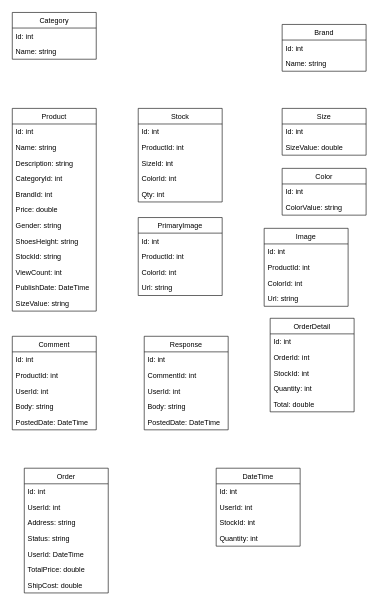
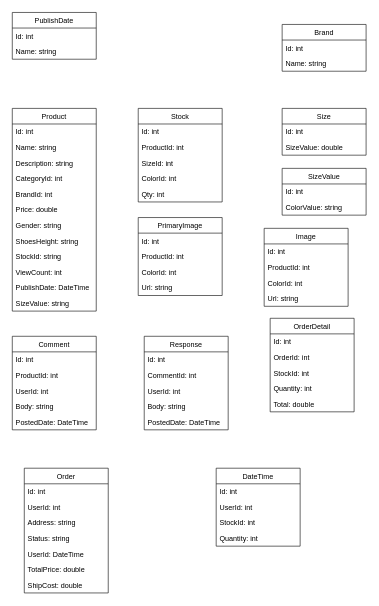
  <mxCell id="0" />
  <mxCell id="1" parent="0" />
- <mxCell id="2" value="Category" style="swimlane;fontStyle=0;childLayout=stackLayout;horizontal=1;startSize=26;fillColor=none;horizontalStack=0;resizeParent=1;resizeParentMax=0;resizeLast=0;collapsible=1;marginBottom=0;" parent="1" vertex="1"><mxGeometry x="20" y="20" width="140" height="78" as="geometry" /></mxCell>
+ <mxCell id="2" value="PublishDate" style="swimlane;fontStyle=0;childLayout=stackLayout;horizontal=1;startSize=26;fillColor=none;horizontalStack=0;resizeParent=1;resizeParentMax=0;resizeLast=0;collapsible=1;marginBottom=0;" parent="1" vertex="1"><mxGeometry x="20" y="20" width="140" height="78" as="geometry" /></mxCell>
  <mxCell id="3" value="Id: int" style="text;strokeColor=none;fillColor=none;align=left;verticalAlign=top;spacingLeft=4;spacingRight=4;overflow=hidden;rotatable=0;points=[[0,0.5],[1,0.5]];portConstraint=eastwest;" parent="2" vertex="1"><mxGeometry y="26" width="140" height="26" as="geometry" /></mxCell>
  <mxCell id="4" value="Name: string" style="text;strokeColor=none;fillColor=none;align=left;verticalAlign=top;spacingLeft=4;spacingRight=4;overflow=hidden;rotatable=0;points=[[0,0.5],[1,0.5]];portConstraint=eastwest;" parent="2" vertex="1"><mxGeometry y="52" width="140" height="26" as="geometry" /></mxCell>
  <mxCell id="5" value="Brand" style="swimlane;fontStyle=0;childLayout=stackLayout;horizontal=1;startSize=26;fillColor=none;horizontalStack=0;resizeParent=1;resizeParentMax=0;resizeLast=0;collapsible=1;marginBottom=0;" parent="1" vertex="1"><mxGeometry x="470" y="40" width="140" height="78" as="geometry" /></mxCell>
  <mxCell id="6" value="Id: int" style="text;strokeColor=none;fillColor=none;align=left;verticalAlign=top;spacingLeft=4;spacingRight=4;overflow=hidden;rotatable=0;points=[[0,0.5],[1,0.5]];portConstraint=eastwest;" parent="5" vertex="1"><mxGeometry y="26" width="140" height="26" as="geometry" /></mxCell>
  <mxCell id="7" value="Name: string" style="text;strokeColor=none;fillColor=none;align=left;verticalAlign=top;spacingLeft=4;spacingRight=4;overflow=hidden;rotatable=0;points=[[0,0.5],[1,0.5]];portConstraint=eastwest;" parent="5" vertex="1"><mxGeometry y="52" width="140" height="26" as="geometry" /></mxCell>
  <mxCell id="8" value="Product" style="swimlane;fontStyle=0;childLayout=stackLayout;horizontal=1;startSize=26;fillColor=none;horizontalStack=0;resizeParent=1;resizeParentMax=0;resizeLast=0;collapsible=1;marginBottom=0;" parent="1" vertex="1"><mxGeometry x="20" y="180" width="140" height="338" as="geometry" /></mxCell>
  <mxCell id="9" value="Id: int" style="text;strokeColor=none;fillColor=none;align=left;verticalAlign=top;spacingLeft=4;spacingRight=4;overflow=hidden;rotatable=0;points=[[0,0.5],[1,0.5]];portConstraint=eastwest;" parent="8" vertex="1"><mxGeometry y="26" width="140" height="26" as="geometry" /></mxCell>
  <mxCell id="10" value="Name: string" style="text;strokeColor=none;fillColor=none;align=left;verticalAlign=top;spacingLeft=4;spacingRight=4;overflow=hidden;rotatable=0;points=[[0,0.5],[1,0.5]];portConstraint=eastwest;" parent="8" vertex="1"><mxGeometry y="52" width="140" height="26" as="geometry" /></mxCell>
  <mxCell id="11" value="Description: string" style="text;strokeColor=none;fillColor=none;align=left;verticalAlign=top;spacingLeft=4;spacingRight=4;overflow=hidden;rotatable=0;points=[[0,0.5],[1,0.5]];portConstraint=eastwest;" parent="8" vertex="1"><mxGeometry y="78" width="140" height="26" as="geometry" /></mxCell>
  <mxCell id="12" value="CategoryId: int" style="text;strokeColor=none;fillColor=none;align=left;verticalAlign=top;spacingLeft=4;spacingRight=4;overflow=hidden;rotatable=0;points=[[0,0.5],[1,0.5]];portConstraint=eastwest;" parent="8" vertex="1"><mxGeometry y="104" width="140" height="26" as="geometry" /></mxCell>
  <mxCell id="13" value="BrandId: int" style="text;strokeColor=none;fillColor=none;align=left;verticalAlign=top;spacingLeft=4;spacingRight=4;overflow=hidden;rotatable=0;points=[[0,0.5],[1,0.5]];portConstraint=eastwest;" parent="8" vertex="1"><mxGeometry y="130" width="140" height="26" as="geometry" /></mxCell>
  <mxCell id="14" value="Price: double" style="text;strokeColor=none;fillColor=none;align=left;verticalAlign=top;spacingLeft=4;spacingRight=4;overflow=hidden;rotatable=0;points=[[0,0.5],[1,0.5]];portConstraint=eastwest;" parent="8" vertex="1"><mxGeometry y="156" width="140" height="26" as="geometry" /></mxCell>
  <mxCell id="15" value="Gender: string" style="text;strokeColor=none;fillColor=none;align=left;verticalAlign=top;spacingLeft=4;spacingRight=4;overflow=hidden;rotatable=0;points=[[0,0.5],[1,0.5]];portConstraint=eastwest;" parent="8" vertex="1"><mxGeometry y="182" width="140" height="26" as="geometry" /></mxCell>
  <mxCell id="16" value="ShoesHeight: string" style="text;strokeColor=none;fillColor=none;align=left;verticalAlign=top;spacingLeft=4;spacingRight=4;overflow=hidden;rotatable=0;points=[[0,0.5],[1,0.5]];portConstraint=eastwest;" parent="8" vertex="1"><mxGeometry y="208" width="140" height="26" as="geometry" /></mxCell>
  <mxCell id="17" value="StockId: string" style="text;strokeColor=none;fillColor=none;align=left;verticalAlign=top;spacingLeft=4;spacingRight=4;overflow=hidden;rotatable=0;points=[[0,0.5],[1,0.5]];portConstraint=eastwest;" parent="8" vertex="1"><mxGeometry y="234" width="140" height="26" as="geometry" /></mxCell>
  <mxCell id="18" value="ViewCount: int" style="text;strokeColor=none;fillColor=none;align=left;verticalAlign=top;spacingLeft=4;spacingRight=4;overflow=hidden;rotatable=0;points=[[0,0.5],[1,0.5]];portConstraint=eastwest;" parent="8" vertex="1"><mxGeometry y="260" width="140" height="26" as="geometry" /></mxCell>
  <mxCell id="19" value="PublishDate: DateTime&#10;" style="text;strokeColor=none;fillColor=none;align=left;verticalAlign=top;spacingLeft=4;spacingRight=4;overflow=hidden;rotatable=0;points=[[0,0.5],[1,0.5]];portConstraint=eastwest;" parent="8" vertex="1"><mxGeometry y="286" width="140" height="26" as="geometry" /></mxCell>
  <mxCell id="20" value="SizeValue: string" style="text;strokeColor=none;fillColor=none;align=left;verticalAlign=top;spacingLeft=4;spacingRight=4;overflow=hidden;rotatable=0;points=[[0,0.5],[1,0.5]];portConstraint=eastwest;" parent="8" vertex="1"><mxGeometry y="312" width="140" height="26" as="geometry" /></mxCell>
  <mxCell id="21" value="Size" style="swimlane;fontStyle=0;childLayout=stackLayout;horizontal=1;startSize=26;fillColor=none;horizontalStack=0;resizeParent=1;resizeParentMax=0;resizeLast=0;collapsible=1;marginBottom=0;" parent="1" vertex="1"><mxGeometry x="470" y="180" width="140" height="78" as="geometry" /></mxCell>
  <mxCell id="22" value="Id: int" style="text;strokeColor=none;fillColor=none;align=left;verticalAlign=top;spacingLeft=4;spacingRight=4;overflow=hidden;rotatable=0;points=[[0,0.5],[1,0.5]];portConstraint=eastwest;" parent="21" vertex="1"><mxGeometry y="26" width="140" height="26" as="geometry" /></mxCell>
  <mxCell id="23" value="SizeValue: double" style="text;strokeColor=none;fillColor=none;align=left;verticalAlign=top;spacingLeft=4;spacingRight=4;overflow=hidden;rotatable=0;points=[[0,0.5],[1,0.5]];portConstraint=eastwest;" parent="21" vertex="1"><mxGeometry y="52" width="140" height="26" as="geometry" /></mxCell>
  <mxCell id="24" value="Comment" style="swimlane;fontStyle=0;childLayout=stackLayout;horizontal=1;startSize=26;fillColor=none;horizontalStack=0;resizeParent=1;resizeParentMax=0;resizeLast=0;collapsible=1;marginBottom=0;" parent="1" vertex="1"><mxGeometry x="20" y="560" width="140" height="156" as="geometry" /></mxCell>
  <mxCell id="25" value="Id: int" style="text;strokeColor=none;fillColor=none;align=left;verticalAlign=top;spacingLeft=4;spacingRight=4;overflow=hidden;rotatable=0;points=[[0,0.5],[1,0.5]];portConstraint=eastwest;" parent="24" vertex="1"><mxGeometry y="26" width="140" height="26" as="geometry" /></mxCell>
  <mxCell id="26" value="ProductId: int" style="text;strokeColor=none;fillColor=none;align=left;verticalAlign=top;spacingLeft=4;spacingRight=4;overflow=hidden;rotatable=0;points=[[0,0.5],[1,0.5]];portConstraint=eastwest;" parent="24" vertex="1"><mxGeometry y="52" width="140" height="26" as="geometry" /></mxCell>
  <mxCell id="27" value="UserId: int" style="text;strokeColor=none;fillColor=none;align=left;verticalAlign=top;spacingLeft=4;spacingRight=4;overflow=hidden;rotatable=0;points=[[0,0.5],[1,0.5]];portConstraint=eastwest;" parent="24" vertex="1"><mxGeometry y="78" width="140" height="26" as="geometry" /></mxCell>
  <mxCell id="28" value="Body: string" style="text;strokeColor=none;fillColor=none;align=left;verticalAlign=top;spacingLeft=4;spacingRight=4;overflow=hidden;rotatable=0;points=[[0,0.5],[1,0.5]];portConstraint=eastwest;" parent="24" vertex="1"><mxGeometry y="104" width="140" height="26" as="geometry" /></mxCell>
  <mxCell id="29" value="PostedDate: DateTime" style="text;strokeColor=none;fillColor=none;align=left;verticalAlign=top;spacingLeft=4;spacingRight=4;overflow=hidden;rotatable=0;points=[[0,0.5],[1,0.5]];portConstraint=eastwest;" parent="24" vertex="1"><mxGeometry y="130" width="140" height="26" as="geometry" /></mxCell>
  <mxCell id="30" value="Response" style="swimlane;fontStyle=0;childLayout=stackLayout;horizontal=1;startSize=26;fillColor=none;horizontalStack=0;resizeParent=1;resizeParentMax=0;resizeLast=0;collapsible=1;marginBottom=0;" parent="1" vertex="1"><mxGeometry x="240" y="560" width="140" height="156" as="geometry" /></mxCell>
  <mxCell id="31" value="Id: int" style="text;strokeColor=none;fillColor=none;align=left;verticalAlign=top;spacingLeft=4;spacingRight=4;overflow=hidden;rotatable=0;points=[[0,0.5],[1,0.5]];portConstraint=eastwest;" parent="30" vertex="1"><mxGeometry y="26" width="140" height="26" as="geometry" /></mxCell>
  <mxCell id="32" value="CommentId: int" style="text;strokeColor=none;fillColor=none;align=left;verticalAlign=top;spacingLeft=4;spacingRight=4;overflow=hidden;rotatable=0;points=[[0,0.5],[1,0.5]];portConstraint=eastwest;" parent="30" vertex="1"><mxGeometry y="52" width="140" height="26" as="geometry" /></mxCell>
  <mxCell id="33" value="UserId: int" style="text;strokeColor=none;fillColor=none;align=left;verticalAlign=top;spacingLeft=4;spacingRight=4;overflow=hidden;rotatable=0;points=[[0,0.5],[1,0.5]];portConstraint=eastwest;" parent="30" vertex="1"><mxGeometry y="78" width="140" height="26" as="geometry" /></mxCell>
  <mxCell id="34" value="Body: string" style="text;strokeColor=none;fillColor=none;align=left;verticalAlign=top;spacingLeft=4;spacingRight=4;overflow=hidden;rotatable=0;points=[[0,0.5],[1,0.5]];portConstraint=eastwest;" parent="30" vertex="1"><mxGeometry y="104" width="140" height="26" as="geometry" /></mxCell>
  <mxCell id="35" value="PostedDate: DateTime" style="text;strokeColor=none;fillColor=none;align=left;verticalAlign=top;spacingLeft=4;spacingRight=4;overflow=hidden;rotatable=0;points=[[0,0.5],[1,0.5]];portConstraint=eastwest;" parent="30" vertex="1"><mxGeometry y="130" width="140" height="26" as="geometry" /></mxCell>
  <mxCell id="36" value="Order" style="swimlane;fontStyle=0;childLayout=stackLayout;horizontal=1;startSize=26;fillColor=none;horizontalStack=0;resizeParent=1;resizeParentMax=0;resizeLast=0;collapsible=1;marginBottom=0;" parent="1" vertex="1"><mxGeometry x="40" y="780" width="140" height="208" as="geometry" /></mxCell>
  <mxCell id="37" value="Id: int" style="text;strokeColor=none;fillColor=none;align=left;verticalAlign=top;spacingLeft=4;spacingRight=4;overflow=hidden;rotatable=0;points=[[0,0.5],[1,0.5]];portConstraint=eastwest;" parent="36" vertex="1"><mxGeometry y="26" width="140" height="26" as="geometry" /></mxCell>
  <mxCell id="38" value="UserId: int" style="text;strokeColor=none;fillColor=none;align=left;verticalAlign=top;spacingLeft=4;spacingRight=4;overflow=hidden;rotatable=0;points=[[0,0.5],[1,0.5]];portConstraint=eastwest;" parent="36" vertex="1"><mxGeometry y="52" width="140" height="26" as="geometry" /></mxCell>
  <mxCell id="39" value="Address: string" style="text;strokeColor=none;fillColor=none;align=left;verticalAlign=top;spacingLeft=4;spacingRight=4;overflow=hidden;rotatable=0;points=[[0,0.5],[1,0.5]];portConstraint=eastwest;" parent="36" vertex="1"><mxGeometry y="78" width="140" height="26" as="geometry" /></mxCell>
  <mxCell id="40" value="Status: string" style="text;strokeColor=none;fillColor=none;align=left;verticalAlign=top;spacingLeft=4;spacingRight=4;overflow=hidden;rotatable=0;points=[[0,0.5],[1,0.5]];portConstraint=eastwest;" parent="36" vertex="1"><mxGeometry y="104" width="140" height="26" as="geometry" /></mxCell>
  <mxCell id="41" value="UserId: DateTime" style="text;strokeColor=none;fillColor=none;align=left;verticalAlign=top;spacingLeft=4;spacingRight=4;overflow=hidden;rotatable=0;points=[[0,0.5],[1,0.5]];portConstraint=eastwest;" parent="36" vertex="1"><mxGeometry y="130" width="140" height="26" as="geometry" /></mxCell>
  <mxCell id="42" value="TotalPrice: double" style="text;strokeColor=none;fillColor=none;align=left;verticalAlign=top;spacingLeft=4;spacingRight=4;overflow=hidden;rotatable=0;points=[[0,0.5],[1,0.5]];portConstraint=eastwest;" parent="36" vertex="1"><mxGeometry y="156" width="140" height="26" as="geometry" /></mxCell>
  <mxCell id="43" value="ShipCost: double" style="text;strokeColor=none;fillColor=none;align=left;verticalAlign=top;spacingLeft=4;spacingRight=4;overflow=hidden;rotatable=0;points=[[0,0.5],[1,0.5]];portConstraint=eastwest;" parent="36" vertex="1"><mxGeometry y="182" width="140" height="26" as="geometry" /></mxCell>
  <mxCell id="44" value="OrderDetail" style="swimlane;fontStyle=0;childLayout=stackLayout;horizontal=1;startSize=26;fillColor=none;horizontalStack=0;resizeParent=1;resizeParentMax=0;resizeLast=0;collapsible=1;marginBottom=0;" parent="1" vertex="1"><mxGeometry x="450" y="530" width="140" height="156" as="geometry" /></mxCell>
  <mxCell id="45" value="Id: int" style="text;strokeColor=none;fillColor=none;align=left;verticalAlign=top;spacingLeft=4;spacingRight=4;overflow=hidden;rotatable=0;points=[[0,0.5],[1,0.5]];portConstraint=eastwest;" parent="44" vertex="1"><mxGeometry y="26" width="140" height="26" as="geometry" /></mxCell>
  <mxCell id="46" value="OrderId: int" style="text;strokeColor=none;fillColor=none;align=left;verticalAlign=top;spacingLeft=4;spacingRight=4;overflow=hidden;rotatable=0;points=[[0,0.5],[1,0.5]];portConstraint=eastwest;" parent="44" vertex="1"><mxGeometry y="52" width="140" height="26" as="geometry" /></mxCell>
  <mxCell id="47" value="StockId: int" style="text;strokeColor=none;fillColor=none;align=left;verticalAlign=top;spacingLeft=4;spacingRight=4;overflow=hidden;rotatable=0;points=[[0,0.5],[1,0.5]];portConstraint=eastwest;" parent="44" vertex="1"><mxGeometry y="78" width="140" height="26" as="geometry" /></mxCell>
  <mxCell id="48" value="Quantity: int" style="text;strokeColor=none;fillColor=none;align=left;verticalAlign=top;spacingLeft=4;spacingRight=4;overflow=hidden;rotatable=0;points=[[0,0.5],[1,0.5]];portConstraint=eastwest;" parent="44" vertex="1"><mxGeometry y="104" width="140" height="26" as="geometry" /></mxCell>
  <mxCell id="49" value="Total: double" style="text;strokeColor=none;fillColor=none;align=left;verticalAlign=top;spacingLeft=4;spacingRight=4;overflow=hidden;rotatable=0;points=[[0,0.5],[1,0.5]];portConstraint=eastwest;" parent="44" vertex="1"><mxGeometry y="130" width="140" height="26" as="geometry" /></mxCell>
  <mxCell id="50" value="DateTime" style="swimlane;fontStyle=0;childLayout=stackLayout;horizontal=1;startSize=26;fillColor=none;horizontalStack=0;resizeParent=1;resizeParentMax=0;resizeLast=0;collapsible=1;marginBottom=0;" parent="1" vertex="1"><mxGeometry x="360" y="780" width="140" height="130" as="geometry" /></mxCell>
  <mxCell id="51" value="Id: int" style="text;strokeColor=none;fillColor=none;align=left;verticalAlign=top;spacingLeft=4;spacingRight=4;overflow=hidden;rotatable=0;points=[[0,0.5],[1,0.5]];portConstraint=eastwest;" parent="50" vertex="1"><mxGeometry y="26" width="140" height="26" as="geometry" /></mxCell>
  <mxCell id="52" value="UserId: int" style="text;strokeColor=none;fillColor=none;align=left;verticalAlign=top;spacingLeft=4;spacingRight=4;overflow=hidden;rotatable=0;points=[[0,0.5],[1,0.5]];portConstraint=eastwest;" parent="50" vertex="1"><mxGeometry y="52" width="140" height="26" as="geometry" /></mxCell>
  <mxCell id="53" value="StockId: int" style="text;strokeColor=none;fillColor=none;align=left;verticalAlign=top;spacingLeft=4;spacingRight=4;overflow=hidden;rotatable=0;points=[[0,0.5],[1,0.5]];portConstraint=eastwest;" parent="50" vertex="1"><mxGeometry y="78" width="140" height="26" as="geometry" /></mxCell>
  <mxCell id="54" value="Quantity: int" style="text;strokeColor=none;fillColor=none;align=left;verticalAlign=top;spacingLeft=4;spacingRight=4;overflow=hidden;rotatable=0;points=[[0,0.5],[1,0.5]];portConstraint=eastwest;" parent="50" vertex="1"><mxGeometry y="104" width="140" height="26" as="geometry" /></mxCell>
- <mxCell id="55" value="Color" style="swimlane;fontStyle=0;childLayout=stackLayout;horizontal=1;startSize=26;fillColor=none;horizontalStack=0;resizeParent=1;resizeParentMax=0;resizeLast=0;collapsible=1;marginBottom=0;" parent="1" vertex="1"><mxGeometry x="470" y="280" width="140" height="78" as="geometry" /></mxCell>
+ <mxCell id="55" value="SizeValue" style="swimlane;fontStyle=0;childLayout=stackLayout;horizontal=1;startSize=26;fillColor=none;horizontalStack=0;resizeParent=1;resizeParentMax=0;resizeLast=0;collapsible=1;marginBottom=0;" parent="1" vertex="1"><mxGeometry x="470" y="280" width="140" height="78" as="geometry" /></mxCell>
  <mxCell id="56" value="Id: int" style="text;strokeColor=none;fillColor=none;align=left;verticalAlign=top;spacingLeft=4;spacingRight=4;overflow=hidden;rotatable=0;points=[[0,0.5],[1,0.5]];portConstraint=eastwest;" parent="55" vertex="1"><mxGeometry y="26" width="140" height="26" as="geometry" /></mxCell>
  <mxCell id="57" value="ColorValue: string" style="text;strokeColor=none;fillColor=none;align=left;verticalAlign=top;spacingLeft=4;spacingRight=4;overflow=hidden;rotatable=0;points=[[0,0.5],[1,0.5]];portConstraint=eastwest;" parent="55" vertex="1"><mxGeometry y="52" width="140" height="26" as="geometry" /></mxCell>
  <mxCell id="58" value="Stock" style="swimlane;fontStyle=0;childLayout=stackLayout;horizontal=1;startSize=26;fillColor=none;horizontalStack=0;resizeParent=1;resizeParentMax=0;resizeLast=0;collapsible=1;marginBottom=0;" parent="1" vertex="1"><mxGeometry x="230" y="180" width="140" height="156" as="geometry" /></mxCell>
  <mxCell id="59" value="Id: int" style="text;strokeColor=none;fillColor=none;align=left;verticalAlign=top;spacingLeft=4;spacingRight=4;overflow=hidden;rotatable=0;points=[[0,0.5],[1,0.5]];portConstraint=eastwest;" parent="58" vertex="1"><mxGeometry y="26" width="140" height="26" as="geometry" /></mxCell>
  <mxCell id="60" value="ProductId: int" style="text;strokeColor=none;fillColor=none;align=left;verticalAlign=top;spacingLeft=4;spacingRight=4;overflow=hidden;rotatable=0;points=[[0,0.5],[1,0.5]];portConstraint=eastwest;" parent="58" vertex="1"><mxGeometry y="52" width="140" height="26" as="geometry" /></mxCell>
  <mxCell id="61" value="SizeId: int" style="text;strokeColor=none;fillColor=none;align=left;verticalAlign=top;spacingLeft=4;spacingRight=4;overflow=hidden;rotatable=0;points=[[0,0.5],[1,0.5]];portConstraint=eastwest;" parent="58" vertex="1"><mxGeometry y="78" width="140" height="26" as="geometry" /></mxCell>
  <mxCell id="62" value="ColorId: int" style="text;strokeColor=none;fillColor=none;align=left;verticalAlign=top;spacingLeft=4;spacingRight=4;overflow=hidden;rotatable=0;points=[[0,0.5],[1,0.5]];portConstraint=eastwest;" parent="58" vertex="1"><mxGeometry y="104" width="140" height="26" as="geometry" /></mxCell>
  <mxCell id="63" value="Qty: int" style="text;strokeColor=none;fillColor=none;align=left;verticalAlign=top;spacingLeft=4;spacingRight=4;overflow=hidden;rotatable=0;points=[[0,0.5],[1,0.5]];portConstraint=eastwest;" parent="58" vertex="1"><mxGeometry y="130" width="140" height="26" as="geometry" /></mxCell>
  <mxCell id="64" value="PrimaryImage" style="swimlane;fontStyle=0;childLayout=stackLayout;horizontal=1;startSize=26;fillColor=none;horizontalStack=0;resizeParent=1;resizeParentMax=0;resizeLast=0;collapsible=1;marginBottom=0;" parent="1" vertex="1"><mxGeometry x="230" y="362" width="140" height="130" as="geometry" /></mxCell>
  <mxCell id="65" value="Id: int" style="text;strokeColor=none;fillColor=none;align=left;verticalAlign=top;spacingLeft=4;spacingRight=4;overflow=hidden;rotatable=0;points=[[0,0.5],[1,0.5]];portConstraint=eastwest;" parent="64" vertex="1"><mxGeometry y="26" width="140" height="26" as="geometry" /></mxCell>
  <mxCell id="66" value="ProductId: int" style="text;strokeColor=none;fillColor=none;align=left;verticalAlign=top;spacingLeft=4;spacingRight=4;overflow=hidden;rotatable=0;points=[[0,0.5],[1,0.5]];portConstraint=eastwest;" parent="64" vertex="1"><mxGeometry y="52" width="140" height="26" as="geometry" /></mxCell>
  <mxCell id="67" value="ColorId: int" style="text;strokeColor=none;fillColor=none;align=left;verticalAlign=top;spacingLeft=4;spacingRight=4;overflow=hidden;rotatable=0;points=[[0,0.5],[1,0.5]];portConstraint=eastwest;" parent="64" vertex="1"><mxGeometry y="78" width="140" height="26" as="geometry" /></mxCell>
  <mxCell id="68" value="Url: string" style="text;strokeColor=none;fillColor=none;align=left;verticalAlign=top;spacingLeft=4;spacingRight=4;overflow=hidden;rotatable=0;points=[[0,0.5],[1,0.5]];portConstraint=eastwest;" parent="64" vertex="1"><mxGeometry y="104" width="140" height="26" as="geometry" /></mxCell>
  <mxCell id="69" value="Image" style="swimlane;fontStyle=0;childLayout=stackLayout;horizontal=1;startSize=26;fillColor=none;horizontalStack=0;resizeParent=1;resizeParentMax=0;resizeLast=0;collapsible=1;marginBottom=0;" parent="1" vertex="1"><mxGeometry x="440" y="380" width="140" height="130" as="geometry" /></mxCell>
  <mxCell id="70" value="Id: int" style="text;strokeColor=none;fillColor=none;align=left;verticalAlign=top;spacingLeft=4;spacingRight=4;overflow=hidden;rotatable=0;points=[[0,0.5],[1,0.5]];portConstraint=eastwest;" parent="69" vertex="1"><mxGeometry y="26" width="140" height="26" as="geometry" /></mxCell>
  <mxCell id="71" value="ProductId: int" style="text;strokeColor=none;fillColor=none;align=left;verticalAlign=top;spacingLeft=4;spacingRight=4;overflow=hidden;rotatable=0;points=[[0,0.5],[1,0.5]];portConstraint=eastwest;" parent="69" vertex="1"><mxGeometry y="52" width="140" height="26" as="geometry" /></mxCell>
  <mxCell id="72" value="ColorId: int" style="text;strokeColor=none;fillColor=none;align=left;verticalAlign=top;spacingLeft=4;spacingRight=4;overflow=hidden;rotatable=0;points=[[0,0.5],[1,0.5]];portConstraint=eastwest;" parent="69" vertex="1"><mxGeometry y="78" width="140" height="26" as="geometry" /></mxCell>
  <mxCell id="73" value="Url: string" style="text;strokeColor=none;fillColor=none;align=left;verticalAlign=top;spacingLeft=4;spacingRight=4;overflow=hidden;rotatable=0;points=[[0,0.5],[1,0.5]];portConstraint=eastwest;" parent="69" vertex="1"><mxGeometry y="104" width="140" height="26" as="geometry" /></mxCell>
